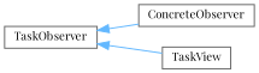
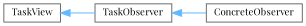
  digraph {
    fontname="Playfair Display"
    rankdir=LR
    node [color=grey40 fillcolor=white fontname="Playfair Display" fontsize=10 shape=box style=filled]
    edge [color=steelblue1 dir=back fontname="Playfair Display" fontsize=10 labelfontname=Helvetica labelfontsize=10 style=solid]
    n1 [height=0.2 label=TaskObserver width=0.4]
    n2 [height=0.2 label=ConcreteObserver width=0.4]
    n3 [height=0.2 label=TaskView width=0.4]
    n1 -> n2
-   n1 -> n3
+   n3 -> n1
  }
